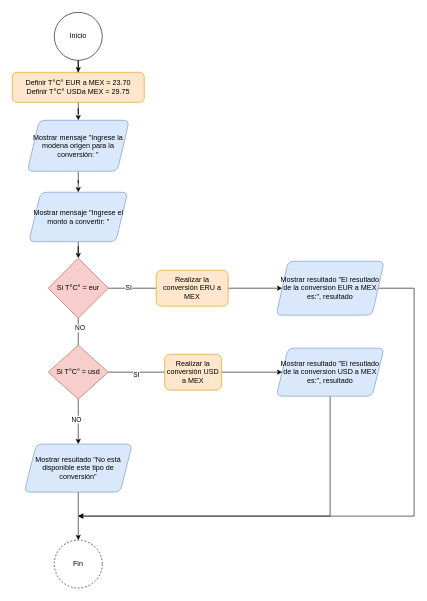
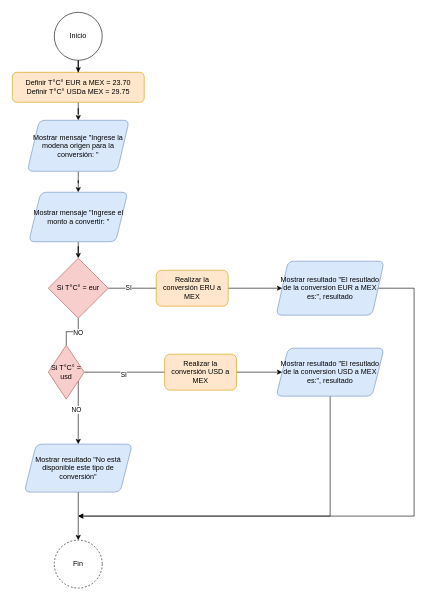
  <mxCell id="0" />
  <mxCell id="1" parent="0" />
  <mxCell id="2" value="" style="edgeStyle=orthogonalEdgeStyle;rounded=0;orthogonalLoop=1;jettySize=auto;html=1;" edge="1" parent="1" source="3" target="7"><mxGeometry relative="1" as="geometry" /></mxCell>
  <mxCell id="3" value="Definir T°C° EUR a MEX = 23.70&lt;br&gt;&lt;div&gt;&lt;span style=&quot;background-color: initial;&quot;&gt;Definir T°C° USDa MEX&lt;/span&gt;&amp;nbsp;= 29.75&lt;br&gt;&lt;/div&gt;" style="rounded=1;whiteSpace=wrap;html=1;fillColor=#ffe6cc;strokeColor=#d79b00;" vertex="1" parent="1"><mxGeometry x="20" y="120" width="220" height="50" as="geometry" /></mxCell>
  <mxCell id="4" value="" style="edgeStyle=orthogonalEdgeStyle;rounded=0;orthogonalLoop=1;jettySize=auto;html=1;" edge="1" parent="1" source="5" target="3"><mxGeometry relative="1" as="geometry" /></mxCell>
  <mxCell id="5" value="Inicio" style="ellipse;whiteSpace=wrap;html=1;aspect=fixed;" vertex="1" parent="1"><mxGeometry x="90" y="20" width="80" height="80" as="geometry" /></mxCell>
  <mxCell id="6" value="" style="edgeStyle=orthogonalEdgeStyle;rounded=0;orthogonalLoop=1;jettySize=auto;html=1;" edge="1" parent="1" source="7" target="9"><mxGeometry relative="1" as="geometry" /></mxCell>
  <mxCell id="7" value="Mostrar mensaje &quot;Ingrese la modena origen para la conversión: &quot;" style="shape=parallelogram;perimeter=parallelogramPerimeter;whiteSpace=wrap;html=1;fixedSize=1;rounded=1;fillColor=#dae8fc;strokeColor=#6c8ebf;" vertex="1" parent="1"><mxGeometry x="45" y="200" width="170" height="85" as="geometry" /></mxCell>
  <mxCell id="8" value="" style="edgeStyle=orthogonalEdgeStyle;rounded=0;orthogonalLoop=1;jettySize=auto;html=1;" edge="1" parent="1" source="9" target="14"><mxGeometry relative="1" as="geometry" /></mxCell>
  <mxCell id="9" value="Mostrar mensaje &quot;Ingrese el monto a convertir: &quot;" style="shape=parallelogram;perimeter=parallelogramPerimeter;whiteSpace=wrap;html=1;fixedSize=1;rounded=1;fillColor=#dae8fc;strokeColor=#6c8ebf;" vertex="1" parent="1"><mxGeometry x="47.5" y="320" width="165" height="82.5" as="geometry" /></mxCell>
  <mxCell id="10" value="" style="edgeStyle=orthogonalEdgeStyle;rounded=0;orthogonalLoop=1;jettySize=auto;html=1;endArrow=none;" edge="1" parent="1" source="14" target="28"><mxGeometry relative="1" as="geometry"><mxPoint x="270" y="484" as="targetPoint" /></mxGeometry></mxCell>
  <mxCell id="11" value="SI" style="edgeLabel;html=1;align=center;verticalAlign=middle;resizable=0;points=[];" vertex="1" connectable="0" parent="10"><mxGeometry x="-0.175" y="1" relative="1" as="geometry"><mxPoint as="offset" /></mxGeometry></mxCell>
  <mxCell id="12" value="" style="edgeStyle=orthogonalEdgeStyle;rounded=0;orthogonalLoop=1;jettySize=auto;html=1;endArrow=none;" edge="1" parent="1" source="14" target="23"><mxGeometry relative="1" as="geometry" /></mxCell>
  <mxCell id="13" value="NO" style="edgeLabel;html=1;align=center;verticalAlign=middle;resizable=0;points=[];" vertex="1" connectable="0" parent="12"><mxGeometry x="-0.289" y="2" relative="1" as="geometry"><mxPoint as="offset" /></mxGeometry></mxCell>
  <mxCell id="14" value="Si T°C° = eur" style="rhombus;whiteSpace=wrap;html=1;fillColor=#f8cecc;strokeColor=#b85450;" vertex="1" parent="1"><mxGeometry x="80" y="430" width="100" height="100" as="geometry" /></mxCell>
  <mxCell id="15" style="edgeStyle=orthogonalEdgeStyle;rounded=0;orthogonalLoop=1;jettySize=auto;html=1;exitX=1;exitY=0.5;exitDx=0;exitDy=0;" edge="1" parent="1" source="16"><mxGeometry relative="1" as="geometry"><mxPoint x="130" y="860" as="targetPoint" /><Array as="points"><mxPoint x="690" y="480" /><mxPoint x="690" y="860" /></Array></mxGeometry></mxCell>
  <mxCell id="16" value="Mostrar resultado &quot;El resutlado de la conversion EUR a MEX es:&quot;, resultado" style="shape=parallelogram;perimeter=parallelogramPerimeter;whiteSpace=wrap;html=1;fixedSize=1;rounded=1;fillColor=#dae8fc;strokeColor=#6c8ebf;" vertex="1" parent="1"><mxGeometry x="460" y="435" width="180" height="90" as="geometry" /></mxCell>
  <mxCell id="17" style="edgeStyle=orthogonalEdgeStyle;rounded=0;orthogonalLoop=1;jettySize=auto;html=1;exitX=0.5;exitY=1;exitDx=0;exitDy=0;" edge="1" parent="1" source="18"><mxGeometry relative="1" as="geometry"><mxPoint x="130" y="860" as="targetPoint" /><Array as="points"><mxPoint x="550" y="860" /></Array></mxGeometry></mxCell>
  <mxCell id="18" value="Mostrar resultado &quot;El resutlado de la conversion USD a MEX es:&quot;, resultado" style="shape=parallelogram;perimeter=parallelogramPerimeter;whiteSpace=wrap;html=1;fixedSize=1;rounded=1;fillColor=#dae8fc;strokeColor=#6c8ebf;" vertex="1" parent="1"><mxGeometry x="460" y="580" width="180" height="80" as="geometry" /></mxCell>
  <mxCell id="19" value="" style="edgeStyle=orthogonalEdgeStyle;rounded=0;orthogonalLoop=1;jettySize=auto;html=1;endArrow=none;" edge="1" parent="1" source="23" target="30"><mxGeometry relative="1" as="geometry" /></mxCell>
  <mxCell id="20" value="SI" style="edgeLabel;html=1;align=center;verticalAlign=middle;resizable=0;points=[];" vertex="1" connectable="0" parent="19"><mxGeometry x="-0.027" y="-3" relative="1" as="geometry"><mxPoint as="offset" /></mxGeometry></mxCell>
  <mxCell id="21" value="" style="edgeStyle=orthogonalEdgeStyle;rounded=0;orthogonalLoop=1;jettySize=auto;html=1;" edge="1" parent="1" source="23" target="25"><mxGeometry relative="1" as="geometry"><Array as="points"><mxPoint x="130" y="710" /><mxPoint x="130" y="710" /></Array></mxGeometry></mxCell>
  <mxCell id="22" value="NO" style="edgeLabel;html=1;align=center;verticalAlign=middle;resizable=0;points=[];" vertex="1" connectable="0" parent="21"><mxGeometry x="-0.111" y="-4" relative="1" as="geometry"><mxPoint as="offset" /></mxGeometry></mxCell>
- <mxCell id="23" value="Si T°C° = usd" style="rhombus;whiteSpace=wrap;html=1;fillColor=#f8cecc;strokeColor=#b85450;" vertex="1" parent="1"><mxGeometry x="80" y="575" width="100" height="90" as="geometry" /></mxCell>
+ <mxCell id="23" value="Si T°C° = usd" style="rhombus;whiteSpace=wrap;html=1;fillColor=#f8cecc;strokeColor=#b85450;" vertex="1" parent="1"><mxGeometry x="80" y="575" width="60" height="90" as="geometry" /></mxCell>
  <mxCell id="24" value="" style="edgeStyle=orthogonalEdgeStyle;rounded=0;orthogonalLoop=1;jettySize=auto;html=1;" edge="1" parent="1" source="25" target="26"><mxGeometry relative="1" as="geometry" /></mxCell>
  <mxCell id="25" value="Mostrar resultado &quot;No está disponible este tipo de conversión&quot;" style="shape=parallelogram;perimeter=parallelogramPerimeter;whiteSpace=wrap;html=1;fixedSize=1;rounded=1;fillColor=#dae8fc;strokeColor=#6c8ebf;" vertex="1" parent="1"><mxGeometry x="40" y="740" width="180" height="80" as="geometry" /></mxCell>
  <mxCell id="26" value="Fin" style="ellipse;whiteSpace=wrap;html=1;rounded=1;dashed=1;" vertex="1" parent="1"><mxGeometry x="90" y="900" width="80" height="80" as="geometry" /></mxCell>
  <mxCell id="27" value="" style="edgeStyle=orthogonalEdgeStyle;rounded=0;orthogonalLoop=1;jettySize=auto;html=1;" edge="1" parent="1" source="28" target="16"><mxGeometry relative="1" as="geometry" /></mxCell>
  <mxCell id="28" value="Realizar la conversión ERU a MEX" style="rounded=1;whiteSpace=wrap;html=1;fillColor=#ffe6cc;strokeColor=#d79b00;" vertex="1" parent="1"><mxGeometry x="260" y="450" width="120" height="60" as="geometry" /></mxCell>
  <mxCell id="29" value="" style="edgeStyle=orthogonalEdgeStyle;rounded=0;orthogonalLoop=1;jettySize=auto;html=1;" edge="1" parent="1" source="30" target="18"><mxGeometry relative="1" as="geometry" /></mxCell>
- <mxCell id="30" value="Realizar la conversión USD a MEX" style="rounded=1;whiteSpace=wrap;html=1;fillColor=#ffe6cc;strokeColor=#d79b00;" vertex="1" parent="1"><mxGeometry x="274" y="590" width="95" height="60" as="geometry" /></mxCell>
+ <mxCell id="30" value="Realizar la conversión USD a MEX" style="rounded=1;whiteSpace=wrap;html=1;fillColor=#ffe6cc;strokeColor=#d79b00;" vertex="1" parent="1"><mxGeometry x="274" y="590" width="120" height="60" as="geometry" /></mxCell>
